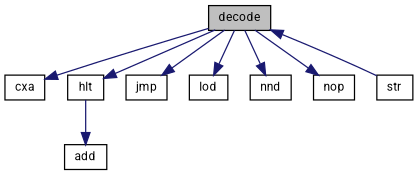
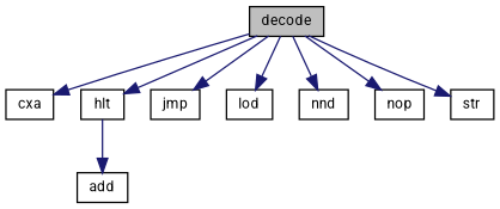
  digraph {
    fontname=Roboto
    rankdir=TB
    node [color=black fillcolor=white fontname=Roboto fontsize=10 shape=record style=filled]
    edge [color=midnightblue fontname=Roboto fontsize=10 labelfontname=Helvetica labelfontsize=10 style=solid]
    n1 [fillcolor=grey75 fontcolor=black height=0.2 label=decode width=0.4]
    n2 [height=0.2 label=cxa width=0.4]
    n3 [height=0.2 label=hlt width=0.4]
    n4 [height=0.2 label=jmp width=0.4]
    n5 [height=0.2 label=lod width=0.4]
    n6 [height=0.2 label=nnd width=0.4]
    n7 [height=0.2 label=nop width=0.4]
    n8 [height=0.2 label=str width=0.4]
    n9 [height=0.2 label=add width=0.4]
    n1 -> n2
    n1 -> n3
    n1 -> n4
    n1 -> n5
    n1 -> n6
    n1 -> n7
-   n8 -> n1
+   n1 -> n8
    n3 -> n9
  }
